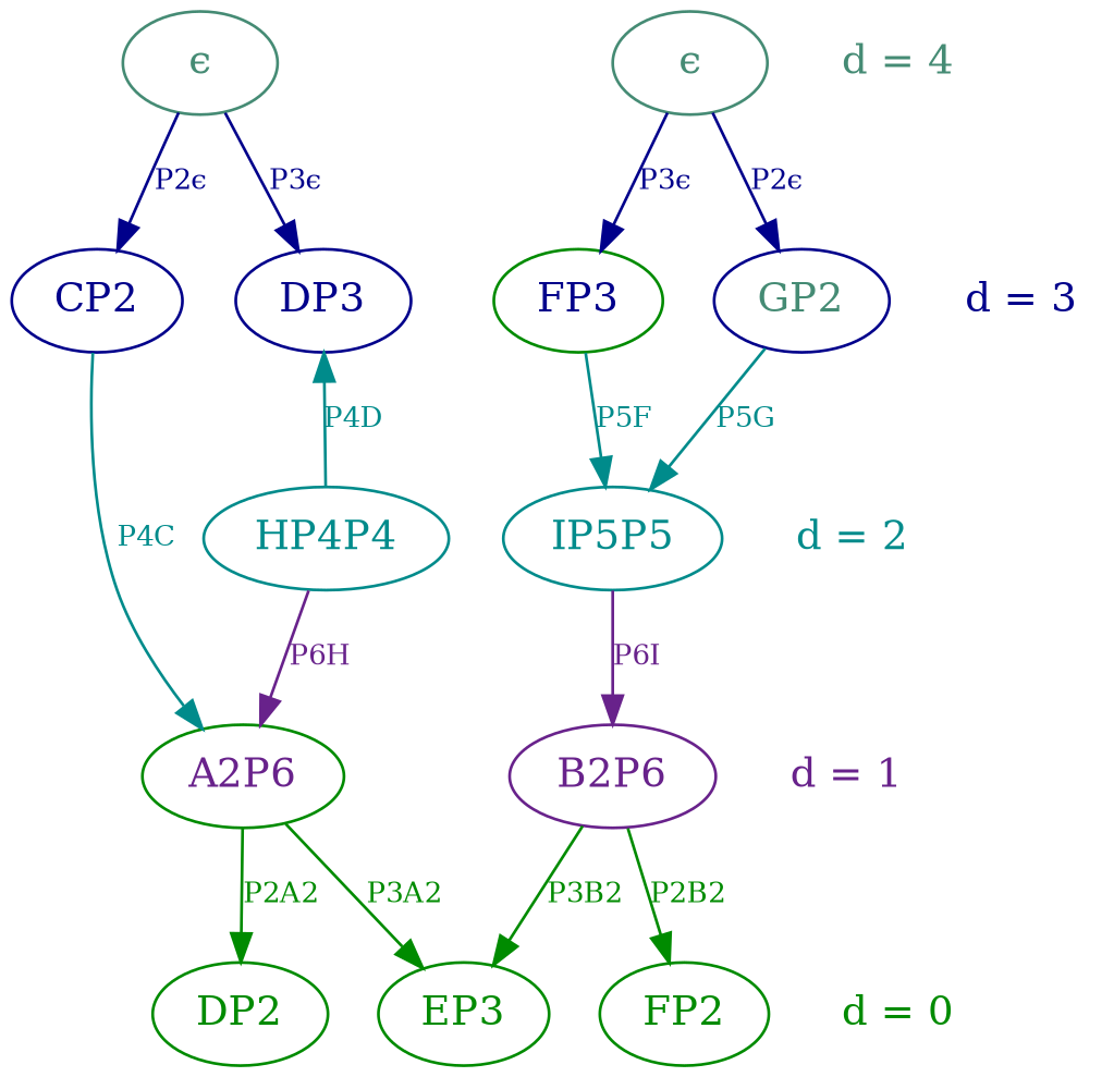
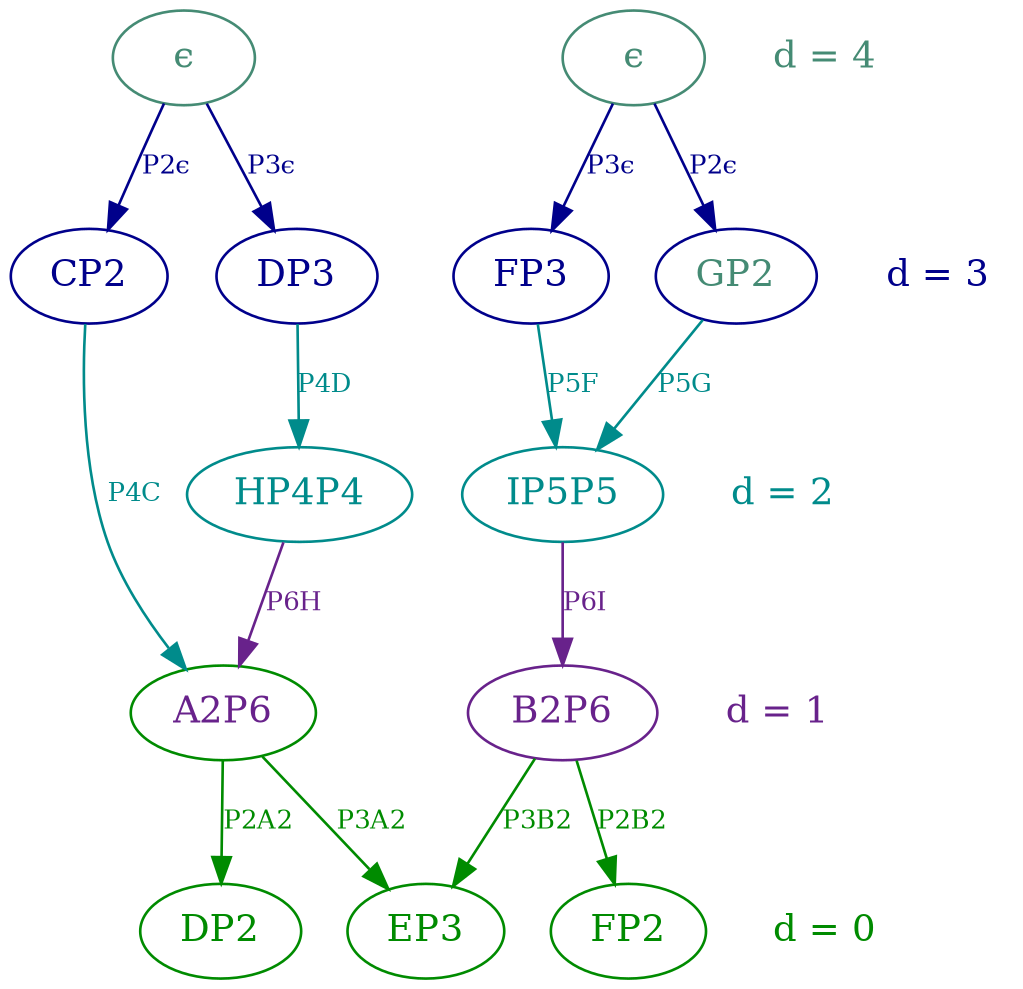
  digraph {
    color=green4
    newrank=true
    node [color=blue4 fontcolor=aquamarine4]
    edge [color=blue4 fontcolor=blue4 fontsize=10]
    n1 [color=aquamarine4 label="ϵ"]
    n2 [color=aquamarine4 label="ϵ"]
    n3 [color=aquamarine4 label="d = 4" shape=plaintext]
    n4 [fontcolor=blue4 label=CP2]
    n5 [fontcolor=blue4 label=DP3]
-   n6 [color=green4 fontcolor=blue4 label=FP3]
+   n6 [fontcolor=blue4 label=FP3]
    n7 [label=GP2]
    n8 [fontcolor=blue4 label="d = 3" shape=plaintext]
    n9 [color=cyan4 fontcolor=cyan4 label=HP4P4]
    n10 [color=cyan4 fontcolor=cyan4 label=IP5P5]
    n11 [color=cyan4 fontcolor=cyan4 label="d = 2" shape=plaintext]
    n12 [color=green4 fontcolor=darkorchid4 label=A2P6]
    n13 [color=darkorchid4 fontcolor=darkorchid4 label=B2P6]
    n14 [color=darkorchid4 fontcolor=darkorchid4 label="d = 1" shape=plaintext]
    n15 [color=green4 fontcolor=green4 label=DP2]
    n16 [color=green4 fontcolor=green4 label=EP3]
    n17 [color=green4 fontcolor=green4 label=FP2]
    n18 [color=green4 fontcolor=green4 label="d = 0" shape=plaintext]
    subgraph sub_1 {
      rank=same
      n1
      n2
      n3
    }
    subgraph sub_2 {
      rank=same
      n4
      n5
      n6
      n7
      n8
    }
    subgraph sub_3 {
      rank=same
      n9
      n10
      n11
    }
    subgraph sub_4 {
      rank=same
      n12
      n13
      n14
    }
    subgraph sub_5 {
      rank=same
      n15
      n16
      n17
      n18
    }
    n1 -> n4 [label="P2ϵ"]
    n1 -> n5 [label="P3ϵ"]
    n2 -> n6 [label="P3ϵ"]
    n2 -> n7 [label="P2ϵ"]
    n4 -> n12 [color=cyan4 fontcolor=cyan4 label=P4C]
-   n9 -> n5 [color=cyan4 fontcolor=cyan4 label=P4D]
+   n5 -> n9 [color=cyan4 fontcolor=cyan4 label=P4D]
    n6 -> n10 [color=cyan4 fontcolor=cyan4 label=P5F]
    n7 -> n10 [color=cyan4 fontcolor=cyan4 label=P5G]
    n9 -> n12 [color=darkorchid4 fontcolor=darkorchid4 label=P6H]
    n10 -> n13 [color=darkorchid4 fontcolor=darkorchid4 label=P6I]
    n12 -> n15 [color=green4 fontcolor=green4 label=P2A2]
    n12 -> n16 [color=green4 fontcolor=green4 label=P3A2]
    n13 -> n16 [color=green4 fontcolor=green4 label=P3B2]
    n13 -> n17 [color=green4 fontcolor=green4 label=P2B2]
  }
